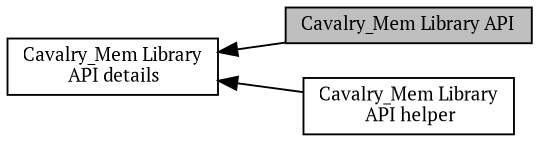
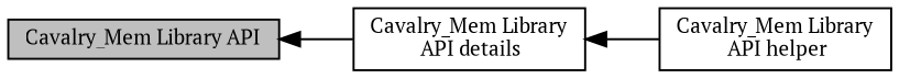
  digraph {
    fontname="PT Serif"
    rankdir=LR
    node [color=black fontname="PT Serif" fontsize=10 shape=box]
    edge [dir=back fontname="PT Serif" fontsize=10 labelfontname=Helvetica labelfontsize=10 shape=plaintext style=solid]
    n1 [fillcolor=grey75 fontcolor=black height=0.2 label="Cavalry_Mem Library API" style=filled width=0.4]
    n2 [height=0.2 label="Cavalry_Mem Library\l API details" width=0.4]
    n3 [height=0.2 label="Cavalry_Mem Library\l API helper" width=0.4]
-   n2 -> n1
+   n1 -> n2
    n2 -> n3
  }
